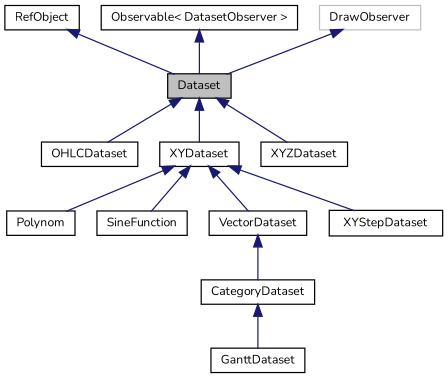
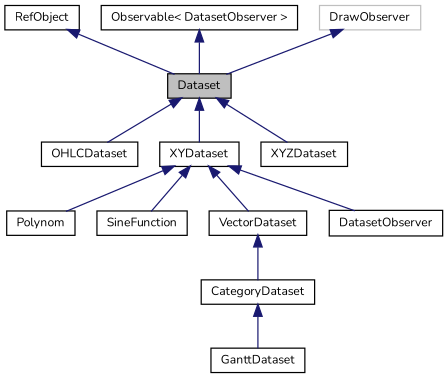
  digraph {
    fontname=Nunito
    node [color=black fontname=Nunito fontsize=10 shape=record]
    edge [color=midnightblue dir=back fontname=Nunito fontsize=10 labelfontname=FreeSans labelfontsize=10 style=solid]
    n1 [fillcolor=grey75 fontcolor=black height=0.2 label=Dataset style=filled width=0.4]
    n2 [height=0.2 label=OHLCDataset width=0.4]
    n3 [height=0.2 label=XYDataset width=0.4]
    n4 [height=0.2 label=XYZDataset width=0.4]
    n5 [height=0.2 label=Polynom width=0.4]
    n6 [height=0.2 label=SineFunction width=0.4]
    n7 [height=0.2 label=VectorDataset width=0.4]
-   n8 [height=0.2 label=XYStepDataset width=0.4]
+   n8 [height=0.2 label=DatasetObserver width=0.4]
    n9 [height=0.2 label=RefObject width=0.4]
    n10 [height=0.2 label="Observable\< DatasetObserver \>" width=0.4]
    n11 [color=grey75 height=0.2 label=DrawObserver width=0.4]
    n12 [height=0.2 label=CategoryDataset width=0.4]
    n13 [height=0.2 label=GanttDataset width=0.4]
    n1 -> n2
    n1 -> n3
    n1 -> n4
    n3 -> n5
    n3 -> n6
    n3 -> n7
    n3 -> n8
    n7 -> n12
    n9 -> n1
    n10 -> n1
    n11 -> n1
    n12 -> n13
  }
